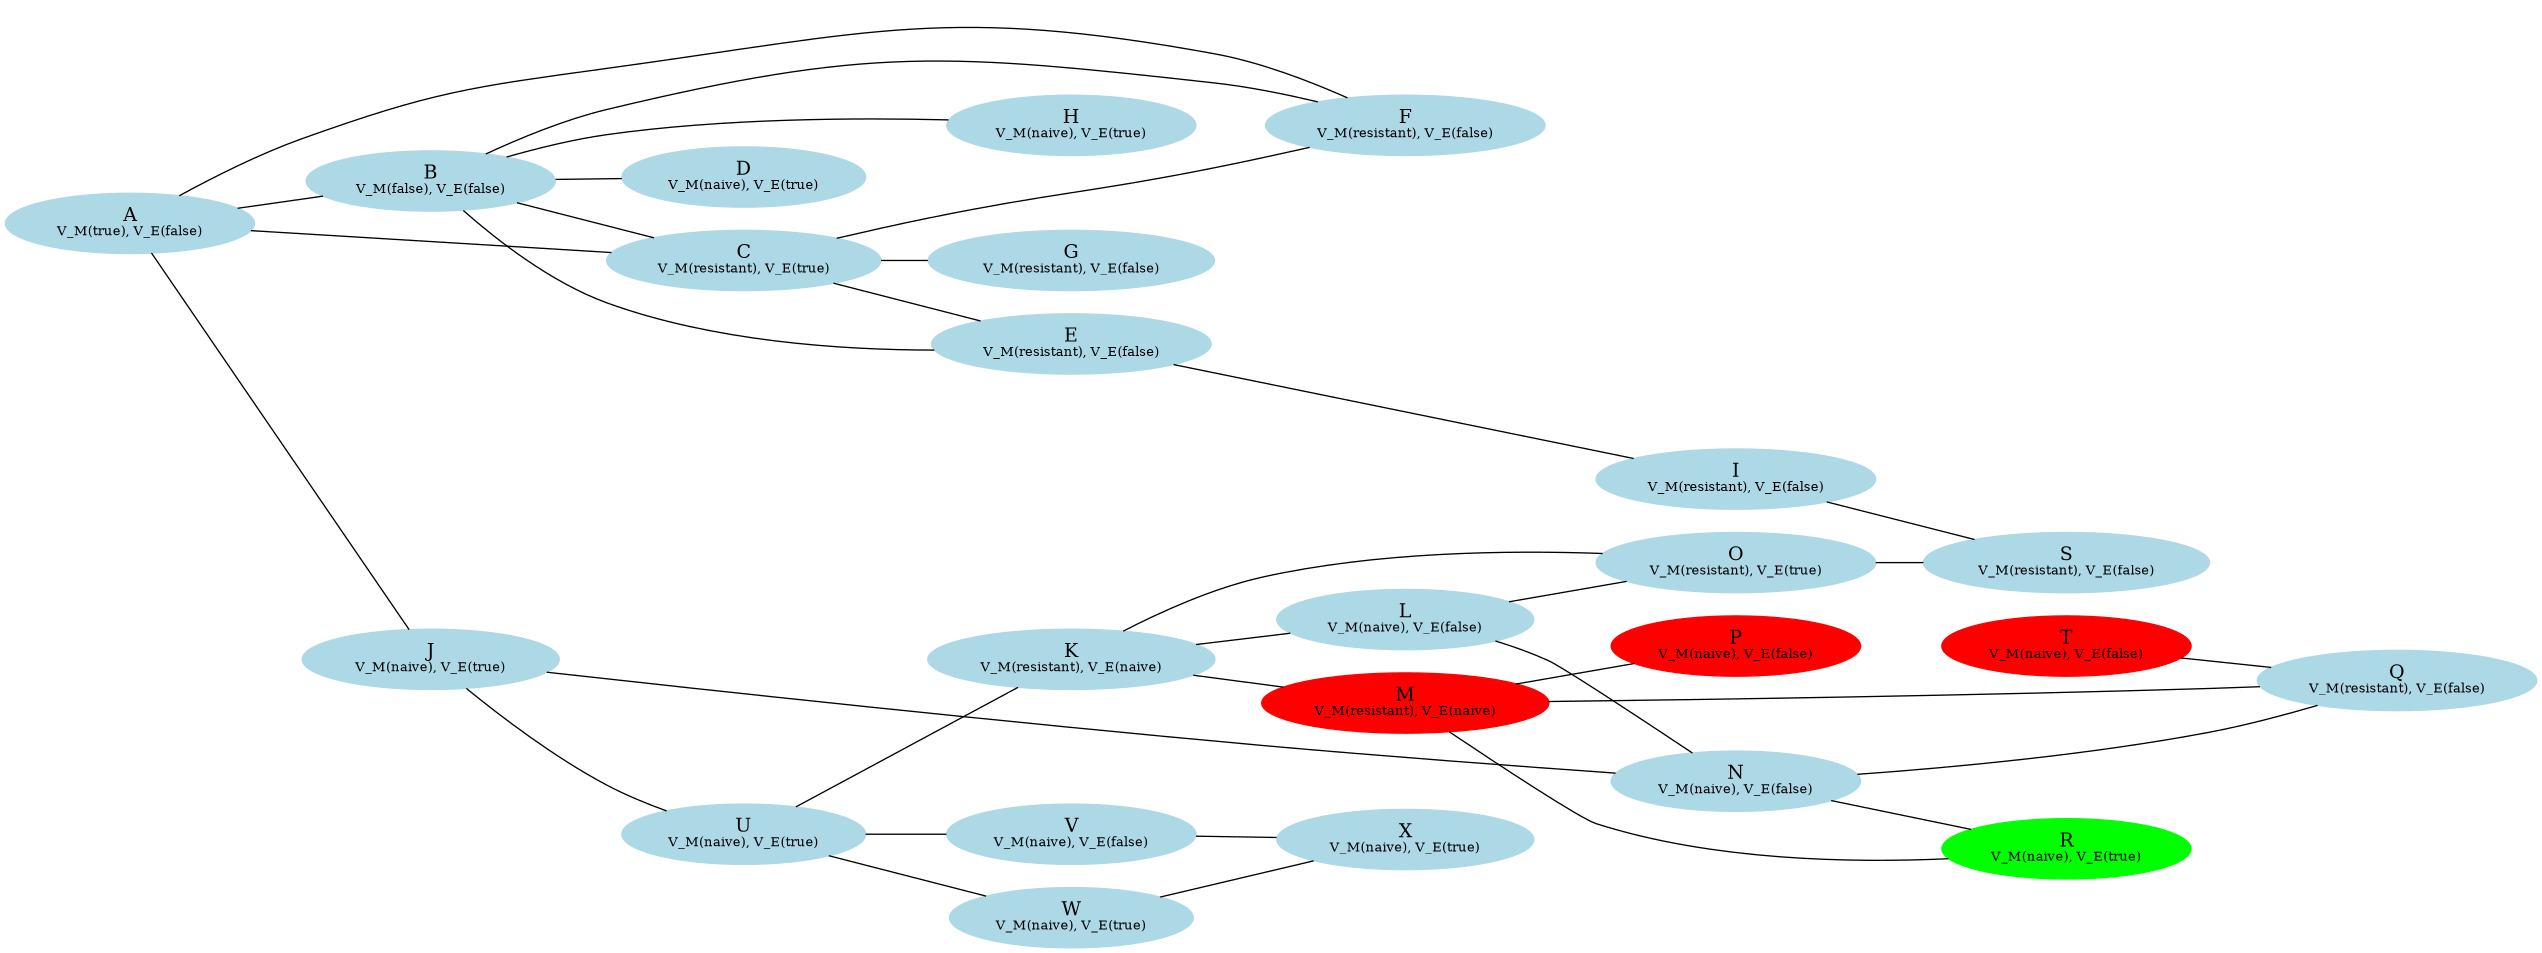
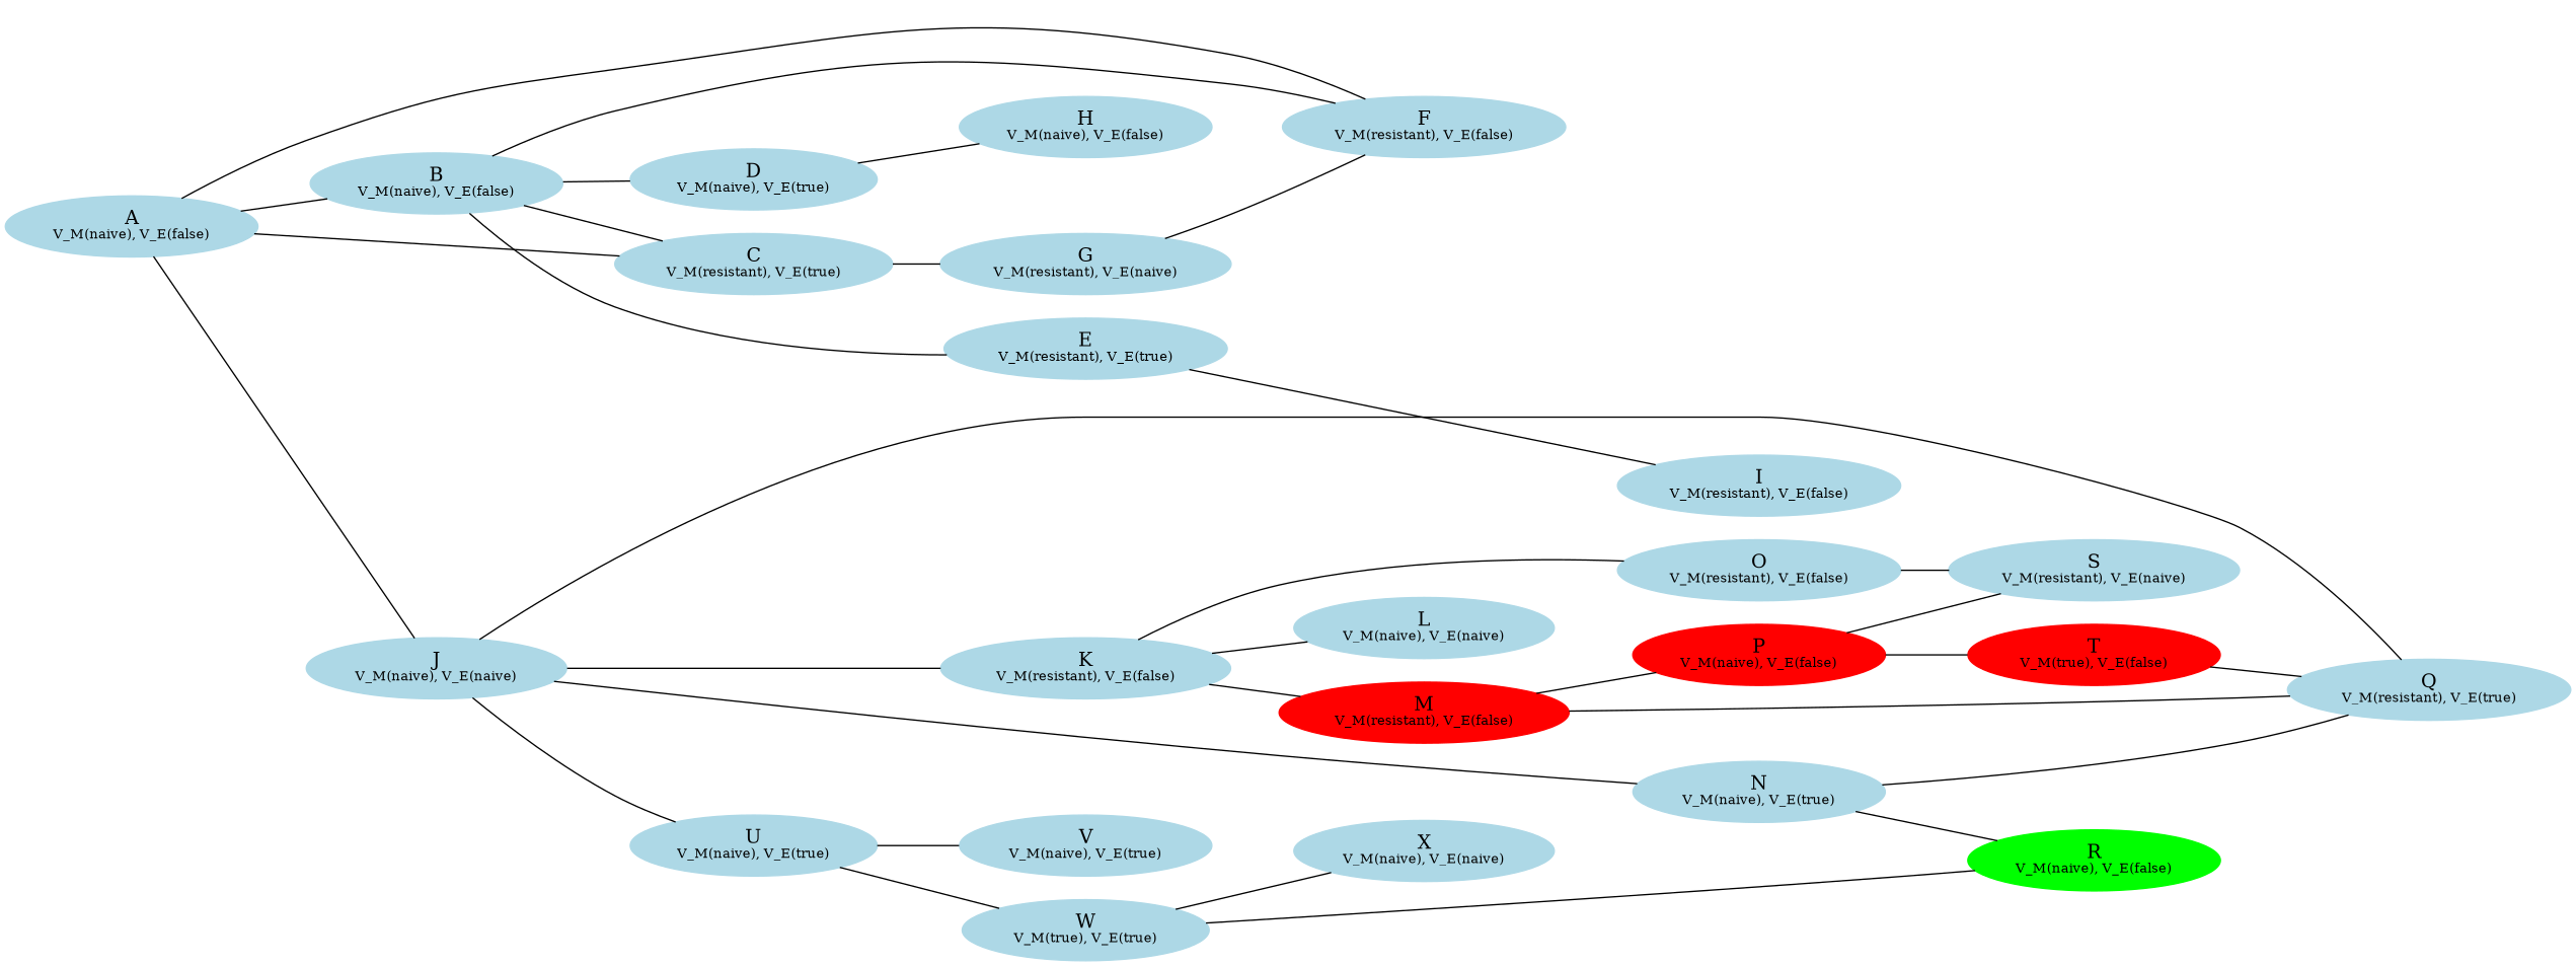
  graph {
    rankdir=LR
    node [color=lightblue style=filled]
-   n1 [label=<A<BR /><FONT POINT-SIZE="10">V_M(true), V_E(false)</FONT>>]
-   n2 [label=<B<BR /><FONT POINT-SIZE="10">V_M(false), V_E(false)</FONT>>]
+   n1 [label=<A<BR /><FONT POINT-SIZE="10">V_M(naive), V_E(false)</FONT>>]
+   n2 [label=<B<BR /><FONT POINT-SIZE="10">V_M(naive), V_E(false)</FONT>>]
    n3 [label=<C<BR /><FONT POINT-SIZE="10">V_M(resistant), V_E(true)</FONT>>]
    n4 [label=<F<BR /><FONT POINT-SIZE="10">V_M(resistant), V_E(false)</FONT>>]
-   n5 [label=<J<BR /><FONT POINT-SIZE="10">V_M(naive), V_E(true)</FONT>>]
+   n5 [label=<J<BR /><FONT POINT-SIZE="10">V_M(naive), V_E(naive)</FONT>>]
    n6 [label=<D<BR /><FONT POINT-SIZE="10">V_M(naive), V_E(true)</FONT>>]
-   n7 [label=<E<BR /><FONT POINT-SIZE="10">V_M(resistant), V_E(false)</FONT>>]
-   n8 [label=<G<BR /><FONT POINT-SIZE="10">V_M(resistant), V_E(false)</FONT>>]
-   n9 [label=<K<BR /><FONT POINT-SIZE="10">V_M(resistant), V_E(naive)</FONT>>]
-   n10 [label=<N<BR /><FONT POINT-SIZE="10">V_M(naive), V_E(false)</FONT>>]
-   n11 [label=<Q<BR /><FONT POINT-SIZE="10">V_M(resistant), V_E(false)</FONT>>]
+   n7 [label=<E<BR /><FONT POINT-SIZE="10">V_M(resistant), V_E(true)</FONT>>]
+   n8 [label=<G<BR /><FONT POINT-SIZE="10">V_M(resistant), V_E(naive)</FONT>>]
+   n9 [label=<K<BR /><FONT POINT-SIZE="10">V_M(resistant), V_E(false)</FONT>>]
+   n10 [label=<N<BR /><FONT POINT-SIZE="10">V_M(naive), V_E(true)</FONT>>]
+   n11 [label=<Q<BR /><FONT POINT-SIZE="10">V_M(resistant), V_E(true)</FONT>>]
    n12 [label=<U<BR /><FONT POINT-SIZE="10">V_M(naive), V_E(true)</FONT>>]
-   n13 [label=<H<BR /><FONT POINT-SIZE="10">V_M(naive), V_E(true)</FONT>>]
+   n13 [label=<H<BR /><FONT POINT-SIZE="10">V_M(naive), V_E(false)</FONT>>]
    n14 [label=<I<BR /><FONT POINT-SIZE="10">V_M(resistant), V_E(false)</FONT>>]
-   n15 [label=<L<BR /><FONT POINT-SIZE="10">V_M(naive), V_E(false)</FONT>>]
-   n16 [color=red label=<M<BR /><FONT POINT-SIZE="10">V_M(resistant), V_E(naive)</FONT>>]
-   n17 [label=<O<BR /><FONT POINT-SIZE="10">V_M(resistant), V_E(true)</FONT>>]
-   n18 [color=green label=<R<BR /><FONT POINT-SIZE="10">V_M(naive), V_E(true)</FONT>>]
-   n19 [label=<V<BR /><FONT POINT-SIZE="10">V_M(naive), V_E(false)</FONT>>]
-   n20 [label=<W<BR /><FONT POINT-SIZE="10">V_M(naive), V_E(true)</FONT>>]
+   n15 [label=<L<BR /><FONT POINT-SIZE="10">V_M(naive), V_E(naive)</FONT>>]
+   n16 [color=red label=<M<BR /><FONT POINT-SIZE="10">V_M(resistant), V_E(false)</FONT>>]
+   n17 [label=<O<BR /><FONT POINT-SIZE="10">V_M(resistant), V_E(false)</FONT>>]
+   n18 [color=green label=<R<BR /><FONT POINT-SIZE="10">V_M(naive), V_E(false)</FONT>>]
+   n19 [label=<V<BR /><FONT POINT-SIZE="10">V_M(naive), V_E(true)</FONT>>]
+   n20 [label=<W<BR /><FONT POINT-SIZE="10">V_M(true), V_E(true)</FONT>>]
    n21 [color=red label=<P<BR /><FONT POINT-SIZE="10">V_M(naive), V_E(false)</FONT>>]
-   n22 [label=<S<BR /><FONT POINT-SIZE="10">V_M(resistant), V_E(false)</FONT>>]
-   n23 [color=red label=<T<BR /><FONT POINT-SIZE="10">V_M(naive), V_E(false)</FONT>>]
-   n24 [label=<X<BR /><FONT POINT-SIZE="10">V_M(naive), V_E(true)</FONT>>]
+   n22 [label=<S<BR /><FONT POINT-SIZE="10">V_M(resistant), V_E(naive)</FONT>>]
+   n23 [color=red label=<T<BR /><FONT POINT-SIZE="10">V_M(true), V_E(false)</FONT>>]
+   n24 [label=<X<BR /><FONT POINT-SIZE="10">V_M(naive), V_E(naive)</FONT>>]
    n1 -- n2
    n1 -- n3
    n1 -- n4
    n1 -- n5
    n2 -- n3
    n2 -- n4
    n2 -- n6
    n2 -- n7
-   n3 -- n4
-   n3 -- n7
+   n8 -- n4
    n3 -- n8
-   n12 -- n9
+   n5 -- n9
    n5 -- n10
+   n5 -- n11
    n5 -- n12
-   n2 -- n13
+   n6 -- n13
    n7 -- n14
    n9 -- n15
    n9 -- n16
    n9 -- n17
    n10 -- n11
    n10 -- n18
    n12 -- n19
    n12 -- n20
-   n15 -- n10
-   n15 -- n17
    n16 -- n11
-   n16 -- n18
+   n20 -- n18
    n16 -- n21
    n17 -- n22
-   n19 -- n24
    n20 -- n24
-   n14 -- n22
+   n21 -- n22
+   n21 -- n23
    n23 -- n11
  }
